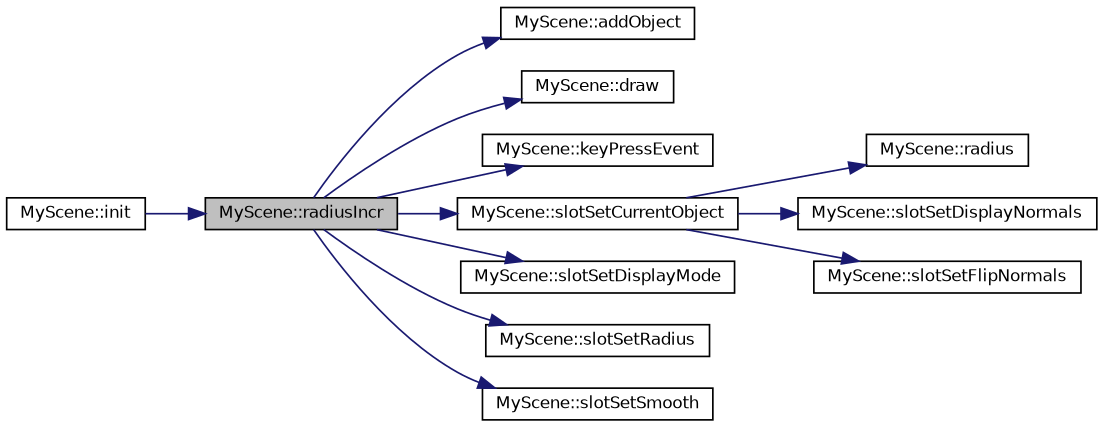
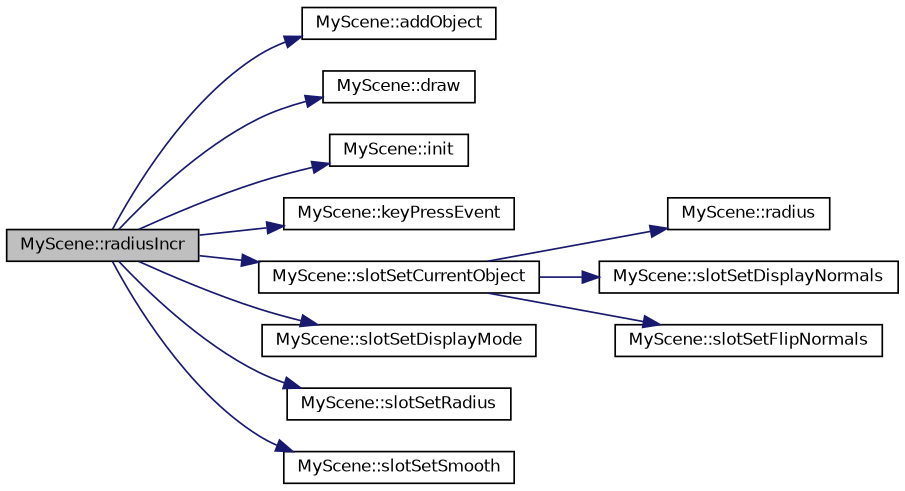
  digraph {
    rankdir=LR
    node [color=black fillcolor=white fontname=Helvetica fontsize=10 shape=record style=filled]
    edge [color=midnightblue fontname=Helvetica fontsize=10 labelfontname=Helvetica labelfontsize=10 style=solid]
    n1 [fillcolor=grey75 fontcolor=black height=0.2 label="MyScene::radiusIncr" width=0.4]
    n2 [height=0.2 label="MyScene::addObject" width=0.4]
    n3 [height=0.2 label="MyScene::draw" width=0.4]
    n4 [height=0.2 label="MyScene::init" width=0.4]
    n5 [height=0.2 label="MyScene::keyPressEvent" width=0.4]
    n6 [height=0.2 label="MyScene::slotSetCurrentObject" width=0.4]
    n7 [height=0.2 label="MyScene::slotSetDisplayMode" width=0.4]
    n8 [height=0.2 label="MyScene::slotSetRadius" width=0.4]
    n9 [height=0.2 label="MyScene::slotSetSmooth" width=0.4]
    n10 [height=0.2 label="MyScene::radius" width=0.4]
    n11 [height=0.2 label="MyScene::slotSetDisplayNormals" width=0.4]
    n12 [height=0.2 label="MyScene::slotSetFlipNormals" width=0.4]
    n1 -> n2
    n1 -> n3
-   n4 -> n1
+   n1 -> n4
    n1 -> n5
    n1 -> n6
    n1 -> n7
    n1 -> n8
    n1 -> n9
    n6 -> n10
    n6 -> n11
    n6 -> n12
  }
